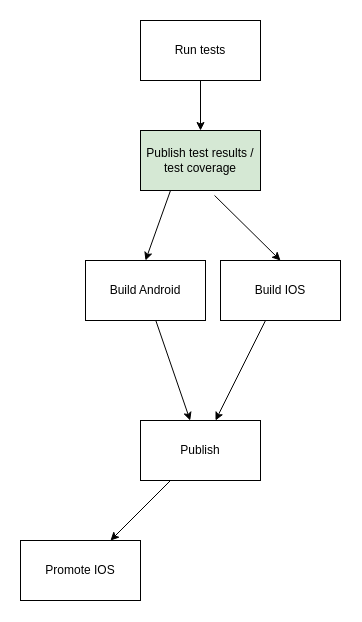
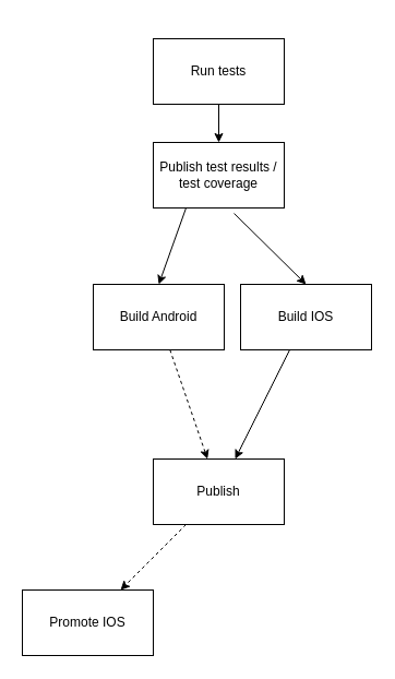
  <mxCell id="0" />
  <mxCell id="1" parent="0" />
  <mxCell id="2" style="edgeStyle=none;html=1;entryX=0.5;entryY=0;entryDx=0;entryDy=0;exitX=0.25;exitY=1;exitDx=0;exitDy=0;" edge="1" parent="1" source="13" target="7"><mxGeometry relative="1" as="geometry" /></mxCell>
  <mxCell id="3" style="edgeStyle=none;html=1;entryX=0.5;entryY=0;entryDx=0;entryDy=0;exitX=0.617;exitY=1.083;exitDx=0;exitDy=0;exitPerimeter=0;" edge="1" parent="1" source="13" target="11"><mxGeometry relative="1" as="geometry" /></mxCell>
  <mxCell id="4" style="edgeStyle=none;html=1;entryX=0.5;entryY=0;entryDx=0;entryDy=0;" edge="1" parent="1" source="5" target="13"><mxGeometry relative="1" as="geometry" /></mxCell>
- <mxCell id="5" value="Run tests" style="rounded=0;whiteSpace=wrap;html=1;" vertex="1" parent="1"><mxGeometry x="140" y="20" width="120" height="60" as="geometry" /></mxCell>
- <mxCell id="6" style="edgeStyle=none;html=1;" edge="1" parent="1" source="7" target="9"><mxGeometry relative="1" as="geometry" /></mxCell>
+ <mxCell id="5" value="Run tests" style="rounded=0;whiteSpace=wrap;html=1;" vertex="1" parent="1"><mxGeometry x="140" y="35" width="120" height="60" as="geometry" /></mxCell>
+ <mxCell id="6" style="edgeStyle=none;html=1;dashed=1;" edge="1" parent="1" source="7" target="9"><mxGeometry relative="1" as="geometry" /></mxCell>
  <mxCell id="7" value="Build Android" style="rounded=0;whiteSpace=wrap;html=1;" vertex="1" parent="1"><mxGeometry x="85" y="260" width="120" height="60" as="geometry" /></mxCell>
- <mxCell id="8" style="edgeStyle=none;html=1;" edge="1" parent="1" source="9" target="12"><mxGeometry relative="1" as="geometry" /></mxCell>
+ <mxCell id="8" style="edgeStyle=none;html=1;dashed=1;" edge="1" parent="1" source="9" target="12"><mxGeometry relative="1" as="geometry" /></mxCell>
  <mxCell id="9" value="Publish" style="rounded=0;whiteSpace=wrap;html=1;" vertex="1" parent="1"><mxGeometry x="140" y="420" width="120" height="60" as="geometry" /></mxCell>
  <mxCell id="10" style="edgeStyle=none;html=1;" edge="1" parent="1" source="11" target="9"><mxGeometry relative="1" as="geometry" /></mxCell>
  <mxCell id="11" value="Build IOS" style="rounded=0;whiteSpace=wrap;html=1;" vertex="1" parent="1"><mxGeometry x="220" y="260" width="120" height="60" as="geometry" /></mxCell>
  <mxCell id="12" value="Promote IOS" style="rounded=0;whiteSpace=wrap;html=1;" vertex="1" parent="1"><mxGeometry x="20" y="540" width="120" height="60" as="geometry" /></mxCell>
- <mxCell id="13" value="Publish test results / test coverage" style="rounded=0;whiteSpace=wrap;html=1;fillColor=#d5e8d4;" vertex="1" parent="1"><mxGeometry x="140" y="130" width="120" height="60" as="geometry" /></mxCell>
+ <mxCell id="13" value="Publish test results / test coverage" style="rounded=0;whiteSpace=wrap;html=1;" vertex="1" parent="1"><mxGeometry x="140" y="130" width="120" height="60" as="geometry" /></mxCell>
